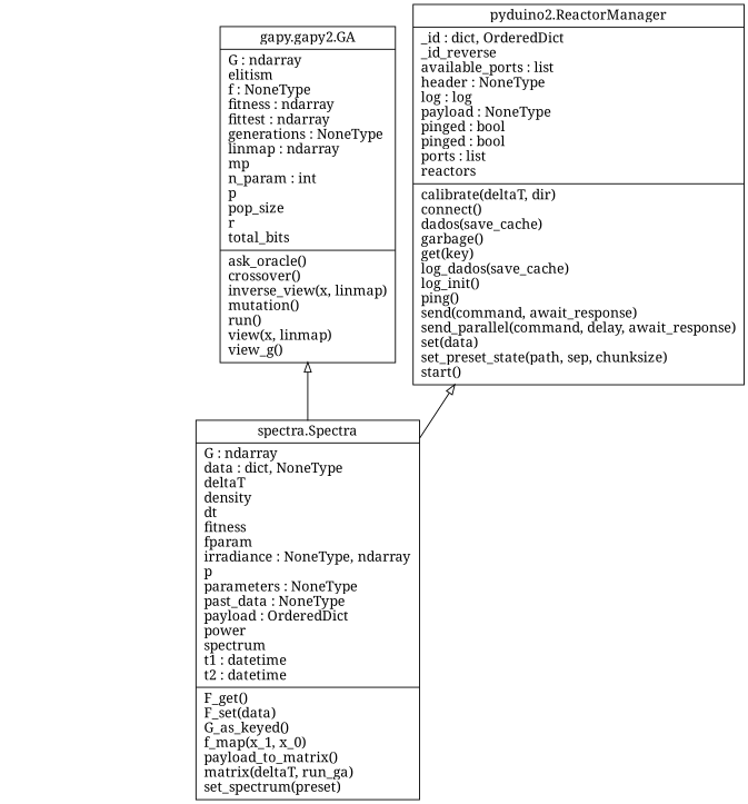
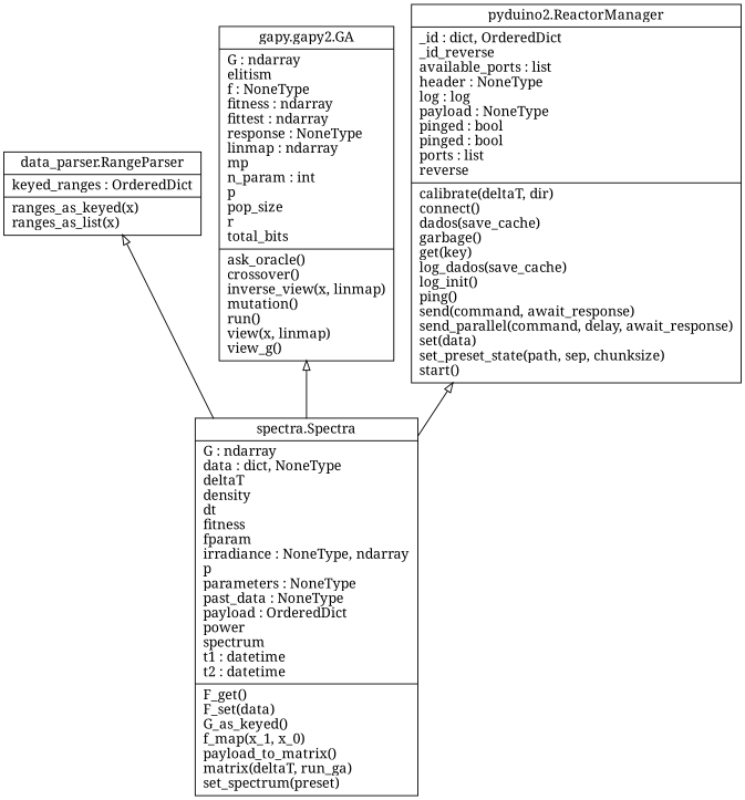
  digraph {
    fontname="Noto Serif"
    rankdir=BT
    node [fontname="Noto Serif" shape=record]
    edge [arrowhead=empty arrowtail=none fontname="Noto Serif"]
-   n2 [label="{gapy.gapy2.GA|G : ndarray\lelitism\lf : NoneType\lfitness : ndarray\lfittest : ndarray\lgenerations : NoneType\llinmap : ndarray\lmp\ln_param : int\lp\lpop_size\lr\ltotal_bits\l|ask_oracle()\lcrossover()\linverse_view(x, linmap)\lmutation()\lrun()\lview(x, linmap)\lview_g()\l}"]
-   n3 [label="{pyduino2.ReactorManager|_id : dict, OrderedDict\l_id_reverse\lavailable_ports : list\lheader : NoneType\llog : log\lpayload : NoneType\lpinged : bool\lpinged : bool\lports : list\lreactors\l|calibrate(deltaT, dir)\lconnect()\ldados(save_cache)\lgarbage()\lget(key)\llog_dados(save_cache)\llog_init()\lping()\lsend(command, await_response)\lsend_parallel(command, delay, await_response)\lset(data)\lset_preset_state(path, sep, chunksize)\lstart()\l}"]
+   n1 [label="{data_parser.RangeParser|keyed_ranges : OrderedDict\l|ranges_as_keyed(x)\lranges_as_list(x)\l}"]
+   n2 [label="{gapy.gapy2.GA|G : ndarray\lelitism\lf : NoneType\lfitness : ndarray\lfittest : ndarray\lresponse : NoneType\llinmap : ndarray\lmp\ln_param : int\lp\lpop_size\lr\ltotal_bits\l|ask_oracle()\lcrossover()\linverse_view(x, linmap)\lmutation()\lrun()\lview(x, linmap)\lview_g()\l}"]
+   n3 [label="{pyduino2.ReactorManager|_id : dict, OrderedDict\l_id_reverse\lavailable_ports : list\lheader : NoneType\llog : log\lpayload : NoneType\lpinged : bool\lpinged : bool\lports : list\lreverse\l|calibrate(deltaT, dir)\lconnect()\ldados(save_cache)\lgarbage()\lget(key)\llog_dados(save_cache)\llog_init()\lping()\lsend(command, await_response)\lsend_parallel(command, delay, await_response)\lset(data)\lset_preset_state(path, sep, chunksize)\lstart()\l}"]
    n4 [label="{spectra.Spectra|G : ndarray\ldata : dict, NoneType\ldeltaT\ldensity\ldt\lfitness\lfparam\lirradiance : NoneType, ndarray\lp\lparameters : NoneType\lpast_data : NoneType\lpayload : OrderedDict\lpower\lspectrum\lt1 : datetime\lt2 : datetime\l|F_get()\lF_set(data)\lG_as_keyed()\lf_map(x_1, x_0)\lpayload_to_matrix()\lmatrix(deltaT, run_ga)\lset_spectrum(preset)\l}"]
+   n4 -> n1
    n4 -> n2
    n4 -> n3
  }
